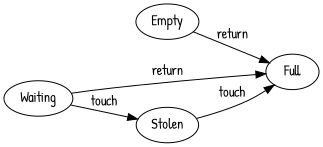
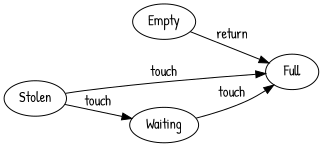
  digraph {
    fontname="Patrick Hand"
    rankdir=LR
    node [fontname="Patrick Hand" shape=ellipse]
    edge [fontname="Patrick Hand"]
    n1 [height=0.50 label=Empty width=0.89]
    n2 [height=0.50 label=Full width=0.75]
    n3 [height=0.50 label=Stolen width=0.86]
    n4 [height=0.50 label=Waiting width=0.97]
    n1 -> n2 [label=return]
    n3 -> n2 [label=touch]
-   n4 -> n3 [label=touch]
-   n4 -> n2 [label=return]
+   n3 -> n4 [label=touch]
+   n4 -> n2 [label=touch]
  }
